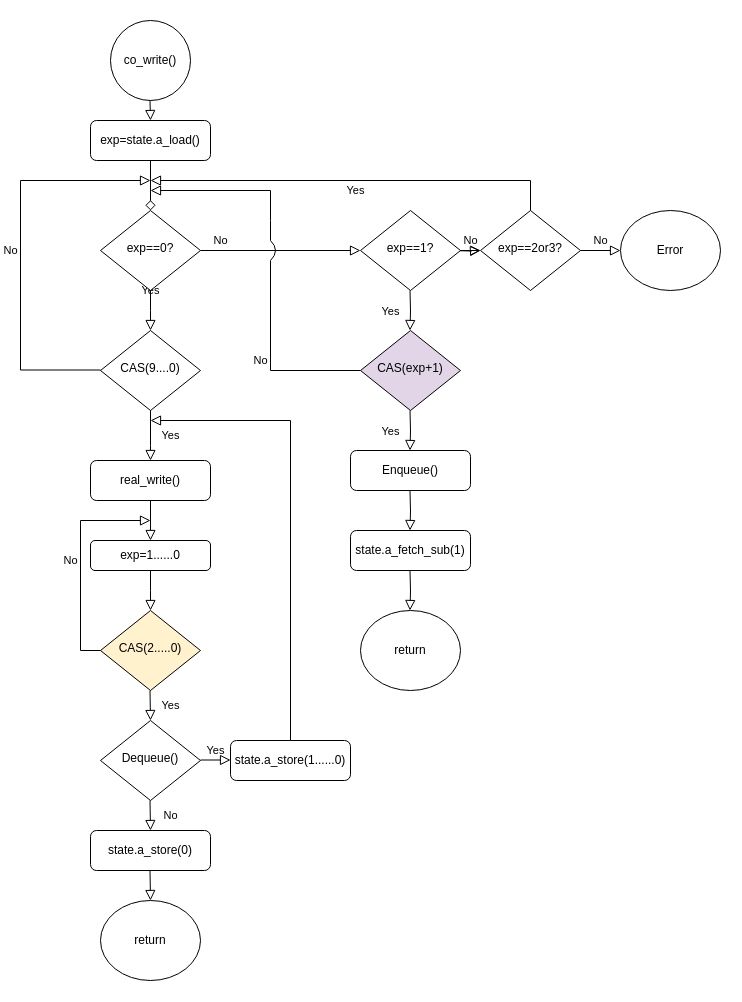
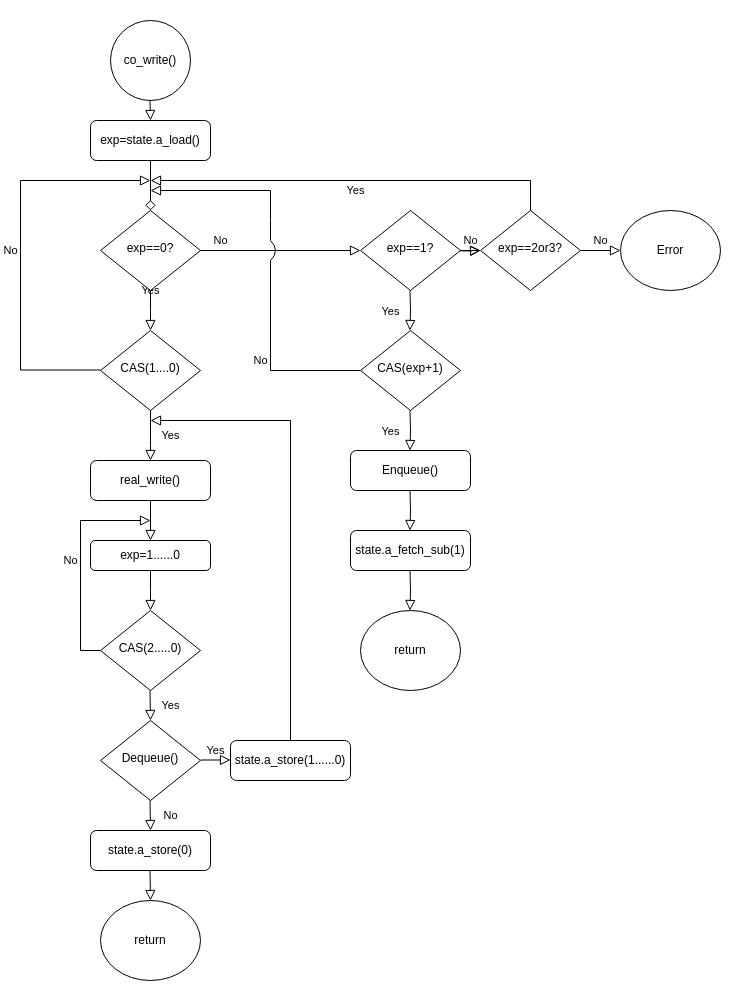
  <mxCell id="0" />
  <mxCell id="1" parent="0" />
  <mxCell id="2" value="" style="rounded=0;html=1;jettySize=auto;orthogonalLoop=1;fontSize=11;endArrow=diamond;endFill=0;endSize=8;strokeWidth=1;shadow=0;labelBackgroundColor=none;edgeStyle=orthogonalEdgeStyle;" parent="1" source="3" target="6" edge="1"><mxGeometry relative="1" as="geometry" /></mxCell>
  <mxCell id="3" value="exp=state.a_load()" style="rounded=1;whiteSpace=wrap;html=1;fontSize=12;glass=0;strokeWidth=1;shadow=0;" parent="1" vertex="1"><mxGeometry x="90" y="120" width="120" height="40" as="geometry" /></mxCell>
  <mxCell id="4" value="Yes" style="rounded=0;html=1;jettySize=auto;orthogonalLoop=1;fontSize=11;endArrow=block;endFill=0;endSize=8;strokeWidth=1;shadow=0;labelBackgroundColor=none;edgeStyle=orthogonalEdgeStyle;" parent="1" source="6" edge="1"><mxGeometry y="20" relative="1" as="geometry"><mxPoint as="offset" /><mxPoint x="150" y="330" as="targetPoint" /></mxGeometry></mxCell>
  <mxCell id="5" value="No" style="edgeStyle=orthogonalEdgeStyle;rounded=0;html=1;jettySize=auto;orthogonalLoop=1;fontSize=11;endArrow=block;endFill=0;endSize=8;strokeWidth=1;shadow=0;labelBackgroundColor=none;entryX=0;entryY=0.5;entryDx=0;entryDy=0;" parent="1" source="6" target="8" edge="1"><mxGeometry x="-0.75" y="10" relative="1" as="geometry"><mxPoint as="offset" /><mxPoint x="250" y="250" as="targetPoint" /></mxGeometry></mxCell>
  <mxCell id="6" value="exp==0?" style="rhombus;whiteSpace=wrap;html=1;shadow=0;fontFamily=Helvetica;fontSize=12;align=center;strokeWidth=1;spacing=6;spacingTop=-4;" parent="1" vertex="1"><mxGeometry x="100" y="210" width="100" height="80" as="geometry" /></mxCell>
  <mxCell id="7" value="" style="edgeStyle=orthogonalEdgeStyle;rounded=0;orthogonalLoop=1;jettySize=auto;html=1;shadow=0;labelBackgroundColor=none;endArrow=block;endFill=0;endSize=8;strokeWidth=1;" parent="1" target="10" edge="1"><mxGeometry relative="1" as="geometry"><mxPoint x="450" y="250" as="sourcePoint" /></mxGeometry></mxCell>
  <mxCell id="8" value="exp==1?" style="rhombus;whiteSpace=wrap;html=1;shadow=0;fontFamily=Helvetica;fontSize=12;align=center;strokeWidth=1;spacing=6;spacingTop=-4;" parent="1" vertex="1"><mxGeometry x="360" y="210" width="100" height="80" as="geometry" /></mxCell>
  <mxCell id="9" value="No" style="edgeStyle=orthogonalEdgeStyle;rounded=0;html=1;jettySize=auto;orthogonalLoop=1;fontSize=11;endArrow=open;endFill=0;endSize=8;strokeWidth=1;shadow=0;labelBackgroundColor=none;entryX=0;entryY=0.5;entryDx=0;entryDy=0;exitX=1;exitY=0.5;exitDx=0;exitDy=0;" parent="1" source="8" target="10" edge="1"><mxGeometry y="10" relative="1" as="geometry"><mxPoint as="offset" /><mxPoint x="435" y="250" as="sourcePoint" /><mxPoint x="440" y="249.5" as="targetPoint" /></mxGeometry></mxCell>
  <mxCell id="10" value="exp==2or3?" style="rhombus;whiteSpace=wrap;html=1;shadow=0;fontFamily=Helvetica;fontSize=12;align=center;strokeWidth=1;spacing=6;spacingTop=-4;" parent="1" vertex="1"><mxGeometry x="480" y="210" width="100" height="80" as="geometry" /></mxCell>
  <mxCell id="11" value="No" style="edgeStyle=orthogonalEdgeStyle;rounded=0;html=1;jettySize=auto;orthogonalLoop=1;fontSize=11;endArrow=block;endFill=0;endSize=8;strokeWidth=1;shadow=0;labelBackgroundColor=none;" parent="1" edge="1"><mxGeometry y="10" relative="1" as="geometry"><mxPoint as="offset" /><mxPoint x="580" y="250" as="sourcePoint" /><mxPoint x="620" y="250" as="targetPoint" /><Array as="points"><mxPoint x="580" y="250" /><mxPoint x="580" y="250" /></Array></mxGeometry></mxCell>
  <mxCell id="12" value="Error" style="ellipse;whiteSpace=wrap;html=1;" parent="1" vertex="1"><mxGeometry x="620" y="210" width="100" height="80" as="geometry" /></mxCell>
  <mxCell id="13" value="Yes" style="edgeStyle=orthogonalEdgeStyle;rounded=0;html=1;jettySize=auto;orthogonalLoop=1;fontSize=11;endArrow=block;endFill=0;endSize=8;strokeWidth=1;shadow=0;labelBackgroundColor=none;exitX=0.5;exitY=0;exitDx=0;exitDy=0;" parent="1" source="10" edge="1"><mxGeometry y="10" relative="1" as="geometry"><mxPoint as="offset" /><mxPoint x="449.5" y="210" as="sourcePoint" /><mxPoint x="150" y="180" as="targetPoint" /><Array as="points"><mxPoint x="530" y="180" /></Array></mxGeometry></mxCell>
- <mxCell id="14" value="CAS(9....0)" style="rhombus;whiteSpace=wrap;html=1;shadow=0;fontFamily=Helvetica;fontSize=12;align=center;strokeWidth=1;spacing=6;spacingTop=-4;" parent="1" vertex="1"><mxGeometry x="100" y="330" width="100" height="80" as="geometry" /></mxCell>
+ <mxCell id="14" value="CAS(1....0)" style="rhombus;whiteSpace=wrap;html=1;shadow=0;fontFamily=Helvetica;fontSize=12;align=center;strokeWidth=1;spacing=6;spacingTop=-4;" parent="1" vertex="1"><mxGeometry x="100" y="330" width="100" height="80" as="geometry" /></mxCell>
  <mxCell id="15" value="No" style="edgeStyle=orthogonalEdgeStyle;rounded=0;html=1;jettySize=auto;orthogonalLoop=1;fontSize=11;endArrow=block;endFill=0;endSize=8;strokeWidth=1;shadow=0;labelBackgroundColor=none;" parent="1" edge="1"><mxGeometry y="10" relative="1" as="geometry"><mxPoint as="offset" /><mxPoint x="100" y="369.5" as="sourcePoint" /><mxPoint x="150" y="180" as="targetPoint" /><Array as="points"><mxPoint x="20" y="370" /><mxPoint x="20" y="180" /></Array></mxGeometry></mxCell>
  <mxCell id="16" value="Yes" style="rounded=0;html=1;jettySize=auto;orthogonalLoop=1;fontSize=11;endArrow=block;endFill=0;endSize=8;strokeWidth=1;shadow=0;labelBackgroundColor=none;edgeStyle=orthogonalEdgeStyle;exitX=0.5;exitY=1;exitDx=0;exitDy=0;" parent="1" source="14" edge="1"><mxGeometry x="-0.0" y="20" relative="1" as="geometry"><mxPoint as="offset" /><mxPoint x="149.5" y="440" as="sourcePoint" /><mxPoint x="150" y="460" as="targetPoint" /><Array as="points"><mxPoint x="150" y="445" /></Array></mxGeometry></mxCell>
  <mxCell id="17" value="" style="edgeStyle=orthogonalEdgeStyle;rounded=0;orthogonalLoop=1;jettySize=auto;html=1;shadow=0;labelBackgroundColor=none;endArrow=block;endFill=0;endSize=8;strokeWidth=1;" parent="1" source="18" target="20" edge="1"><mxGeometry relative="1" as="geometry" /></mxCell>
  <mxCell id="18" value="real_write()" style="rounded=1;whiteSpace=wrap;html=1;fontSize=12;glass=0;strokeWidth=1;shadow=0;" parent="1" vertex="1"><mxGeometry x="90" y="460" width="120" height="40" as="geometry" /></mxCell>
  <mxCell id="19" value="" style="edgeStyle=orthogonalEdgeStyle;rounded=0;orthogonalLoop=1;jettySize=auto;html=1;shadow=0;labelBackgroundColor=none;endArrow=block;endFill=0;endSize=8;strokeWidth=1;" parent="1" source="20" edge="1"><mxGeometry relative="1" as="geometry"><mxPoint x="150" y="610" as="targetPoint" /></mxGeometry></mxCell>
  <mxCell id="20" value="exp=1......0" style="rounded=1;whiteSpace=wrap;html=1;fontSize=12;glass=0;strokeWidth=1;shadow=0;" parent="1" vertex="1"><mxGeometry x="90" y="540" width="120" height="30" as="geometry" /></mxCell>
- <mxCell id="21" value="CAS(2.....0)" style="rhombus;whiteSpace=wrap;html=1;shadow=0;fontFamily=Helvetica;fontSize=12;align=center;strokeWidth=1;spacing=6;spacingTop=-4;fillColor=#fff2cc;" parent="1" vertex="1"><mxGeometry x="100" y="610" width="100" height="80" as="geometry" /></mxCell>
+ <mxCell id="21" value="CAS(2.....0)" style="rhombus;whiteSpace=wrap;html=1;shadow=0;fontFamily=Helvetica;fontSize=12;align=center;strokeWidth=1;spacing=6;spacingTop=-4;" parent="1" vertex="1"><mxGeometry x="100" y="610" width="100" height="80" as="geometry" /></mxCell>
  <mxCell id="22" value="No" style="edgeStyle=orthogonalEdgeStyle;rounded=0;html=1;jettySize=auto;orthogonalLoop=1;fontSize=11;endArrow=block;endFill=0;endSize=8;strokeWidth=1;shadow=0;labelBackgroundColor=none;exitX=0;exitY=0.5;exitDx=0;exitDy=0;" parent="1" source="21" edge="1"><mxGeometry y="10" relative="1" as="geometry"><mxPoint as="offset" /><mxPoint x="100" y="659.5" as="sourcePoint" /><mxPoint x="150" y="520" as="targetPoint" /><Array as="points"><mxPoint x="80" y="650" /><mxPoint x="80" y="520" /></Array></mxGeometry></mxCell>
  <mxCell id="23" value="Yes" style="rounded=0;html=1;jettySize=auto;orthogonalLoop=1;fontSize=11;endArrow=block;endFill=0;endSize=8;strokeWidth=1;shadow=0;labelBackgroundColor=none;edgeStyle=orthogonalEdgeStyle;exitX=0.5;exitY=1;exitDx=0;exitDy=0;entryX=0.5;entryY=0;entryDx=0;entryDy=0;" parent="1" target="24" edge="1"><mxGeometry x="-0.0" y="20" relative="1" as="geometry"><mxPoint as="offset" /><mxPoint x="149.5" y="690" as="sourcePoint" /><mxPoint x="150" y="725" as="targetPoint" /><Array as="points" /></mxGeometry></mxCell>
  <mxCell id="24" value="Dequeue()" style="rhombus;whiteSpace=wrap;html=1;shadow=0;fontFamily=Helvetica;fontSize=12;align=center;strokeWidth=1;spacing=6;spacingTop=-4;" parent="1" vertex="1"><mxGeometry x="100" y="720" width="100" height="80" as="geometry" /></mxCell>
  <mxCell id="25" value="No" style="rounded=0;html=1;jettySize=auto;orthogonalLoop=1;fontSize=11;endArrow=block;endFill=0;endSize=8;strokeWidth=1;shadow=0;labelBackgroundColor=none;edgeStyle=orthogonalEdgeStyle;exitX=0.5;exitY=1;exitDx=0;exitDy=0;entryX=0.5;entryY=0;entryDx=0;entryDy=0;" parent="1" target="29" edge="1"><mxGeometry x="-0.0" y="20" relative="1" as="geometry"><mxPoint as="offset" /><mxPoint x="149.5" y="800" as="sourcePoint" /><mxPoint x="150" y="835" as="targetPoint" /><Array as="points" /></mxGeometry></mxCell>
  <mxCell id="26" value="Yes" style="edgeStyle=orthogonalEdgeStyle;rounded=0;html=1;jettySize=auto;orthogonalLoop=1;fontSize=11;endArrow=block;endFill=0;endSize=8;strokeWidth=1;shadow=0;labelBackgroundColor=none;" parent="1" edge="1"><mxGeometry y="10" relative="1" as="geometry"><mxPoint as="offset" /><mxPoint x="200" y="759" as="sourcePoint" /><mxPoint x="230" y="759.5" as="targetPoint" /><Array as="points"><mxPoint x="230" y="759.5" /><mxPoint x="230" y="759.5" /></Array></mxGeometry></mxCell>
  <mxCell id="27" value="state.a_store(1......0)" style="rounded=1;whiteSpace=wrap;html=1;fontSize=12;glass=0;strokeWidth=1;shadow=0;" parent="1" vertex="1"><mxGeometry x="230" y="740" width="120" height="40" as="geometry" /></mxCell>
  <mxCell id="28" value="" style="rounded=0;html=1;jettySize=auto;orthogonalLoop=1;fontSize=11;endArrow=block;endFill=0;endSize=8;strokeWidth=1;shadow=0;labelBackgroundColor=none;edgeStyle=orthogonalEdgeStyle;exitX=0.5;exitY=0;exitDx=0;exitDy=0;" parent="1" source="27" edge="1"><mxGeometry x="-0.0" y="20" relative="1" as="geometry"><mxPoint as="offset" /><mxPoint x="309.5" y="760" as="sourcePoint" /><mxPoint x="150" y="420" as="targetPoint" /><Array as="points"><mxPoint x="290" y="420" /></Array></mxGeometry></mxCell>
  <mxCell id="29" value="state.a_store(0)" style="rounded=1;whiteSpace=wrap;html=1;fontSize=12;glass=0;strokeWidth=1;shadow=0;" parent="1" vertex="1"><mxGeometry x="90" y="830" width="120" height="40" as="geometry" /></mxCell>
  <mxCell id="30" value="Yes" style="rounded=0;html=1;jettySize=auto;orthogonalLoop=1;fontSize=11;endArrow=block;endFill=0;endSize=8;strokeWidth=1;shadow=0;labelBackgroundColor=none;edgeStyle=orthogonalEdgeStyle;" parent="1" edge="1"><mxGeometry y="20" relative="1" as="geometry"><mxPoint as="offset" /><mxPoint x="409.5" y="290" as="sourcePoint" /><mxPoint x="409.5" y="330" as="targetPoint" /></mxGeometry></mxCell>
- <mxCell id="31" value="CAS(exp+1)" style="rhombus;whiteSpace=wrap;html=1;shadow=0;fontFamily=Helvetica;fontSize=12;align=center;strokeWidth=1;spacing=6;spacingTop=-4;fillColor=#e1d5e7;" parent="1" vertex="1"><mxGeometry x="360" y="330" width="100" height="80" as="geometry" /></mxCell>
+ <mxCell id="31" value="CAS(exp+1)" style="rhombus;whiteSpace=wrap;html=1;shadow=0;fontFamily=Helvetica;fontSize=12;align=center;strokeWidth=1;spacing=6;spacingTop=-4;" parent="1" vertex="1"><mxGeometry x="360" y="330" width="100" height="80" as="geometry" /></mxCell>
  <mxCell id="32" value="No" style="edgeStyle=orthogonalEdgeStyle;rounded=0;html=1;jettySize=auto;orthogonalLoop=1;fontSize=11;endArrow=none;endFill=0;endSize=8;strokeWidth=1;shadow=0;labelBackgroundColor=none;exitX=0;exitY=0.5;exitDx=0;exitDy=0;" parent="1" source="31" edge="1"><mxGeometry y="10" relative="1" as="geometry"><mxPoint as="offset" /><mxPoint x="330" y="369.5" as="sourcePoint" /><mxPoint x="270" y="260" as="targetPoint" /><Array as="points"><mxPoint x="270" y="370" /><mxPoint x="270" y="260" /></Array></mxGeometry></mxCell>
  <mxCell id="33" value="" style="curved=1;endArrow=none;html=1;shadow=0;labelBackgroundColor=none;strokeWidth=1;endFill=0;" parent="1" edge="1"><mxGeometry width="50" height="50" relative="1" as="geometry"><mxPoint x="270" y="260" as="sourcePoint" /><mxPoint x="270" y="240" as="targetPoint" /><Array as="points"><mxPoint x="280" y="250" /><mxPoint x="270" y="240" /></Array></mxGeometry></mxCell>
  <mxCell id="34" value="" style="edgeStyle=orthogonalEdgeStyle;rounded=0;orthogonalLoop=1;jettySize=auto;html=1;shadow=0;labelBackgroundColor=none;endArrow=block;endFill=0;endSize=8;strokeWidth=1;" parent="1" edge="1"><mxGeometry relative="1" as="geometry"><mxPoint x="270" y="240" as="sourcePoint" /><mxPoint x="150" y="190" as="targetPoint" /><Array as="points"><mxPoint x="270" y="220" /><mxPoint x="270" y="220" /></Array></mxGeometry></mxCell>
  <mxCell id="35" value="return" style="ellipse;whiteSpace=wrap;html=1;" parent="1" vertex="1"><mxGeometry x="360" y="610" width="100" height="80" as="geometry" /></mxCell>
  <mxCell id="36" value="" style="rounded=0;html=1;jettySize=auto;orthogonalLoop=1;fontSize=11;endArrow=block;endFill=0;endSize=8;strokeWidth=1;shadow=0;labelBackgroundColor=none;edgeStyle=orthogonalEdgeStyle;exitX=0.5;exitY=1;exitDx=0;exitDy=0;entryX=0.5;entryY=0;entryDx=0;entryDy=0;" parent="1" target="44" edge="1"><mxGeometry x="-0.0" y="20" relative="1" as="geometry"><mxPoint as="offset" /><mxPoint x="149.5" y="870" as="sourcePoint" /><mxPoint x="150" y="905" as="targetPoint" /><Array as="points" /></mxGeometry></mxCell>
  <mxCell id="37" value="Yes" style="rounded=0;html=1;jettySize=auto;orthogonalLoop=1;fontSize=11;endArrow=block;endFill=0;endSize=8;strokeWidth=1;shadow=0;labelBackgroundColor=none;edgeStyle=orthogonalEdgeStyle;" parent="1" edge="1"><mxGeometry y="20" relative="1" as="geometry"><mxPoint as="offset" /><mxPoint x="409.5" y="410" as="sourcePoint" /><mxPoint x="409.5" y="450" as="targetPoint" /></mxGeometry></mxCell>
  <mxCell id="38" value="Enqueue()" style="rounded=1;whiteSpace=wrap;html=1;fontSize=12;glass=0;strokeWidth=1;shadow=0;" parent="1" vertex="1"><mxGeometry x="350" y="450" width="120" height="40" as="geometry" /></mxCell>
  <mxCell id="39" value="co_write()" style="ellipse;whiteSpace=wrap;html=1;aspect=fixed;" parent="1" vertex="1"><mxGeometry x="110" y="20" width="80" height="80" as="geometry" /></mxCell>
  <mxCell id="40" value="" style="rounded=0;html=1;jettySize=auto;orthogonalLoop=1;fontSize=11;endArrow=block;endFill=0;endSize=8;strokeWidth=1;shadow=0;labelBackgroundColor=none;edgeStyle=orthogonalEdgeStyle;" parent="1" edge="1"><mxGeometry relative="1" as="geometry"><mxPoint x="149.5" y="100" as="sourcePoint" /><mxPoint x="150" y="120" as="targetPoint" /></mxGeometry></mxCell>
  <mxCell id="41" value="" style="rounded=0;html=1;jettySize=auto;orthogonalLoop=1;fontSize=11;endArrow=block;endFill=0;endSize=8;strokeWidth=1;shadow=0;labelBackgroundColor=none;edgeStyle=orthogonalEdgeStyle;" parent="1" edge="1"><mxGeometry y="20" relative="1" as="geometry"><mxPoint as="offset" /><mxPoint x="409.5" y="490" as="sourcePoint" /><mxPoint x="409.5" y="530" as="targetPoint" /></mxGeometry></mxCell>
  <mxCell id="42" value="state.a_fetch_sub(1)" style="rounded=1;whiteSpace=wrap;html=1;fontSize=12;glass=0;strokeWidth=1;shadow=0;" parent="1" vertex="1"><mxGeometry x="350" y="530" width="120" height="40" as="geometry" /></mxCell>
  <mxCell id="43" value="" style="rounded=0;html=1;jettySize=auto;orthogonalLoop=1;fontSize=11;endArrow=block;endFill=0;endSize=8;strokeWidth=1;shadow=0;labelBackgroundColor=none;edgeStyle=orthogonalEdgeStyle;" parent="1" edge="1"><mxGeometry y="20" relative="1" as="geometry"><mxPoint as="offset" /><mxPoint x="409.5" y="570" as="sourcePoint" /><mxPoint x="409.5" y="610" as="targetPoint" /></mxGeometry></mxCell>
  <mxCell id="44" value="return" style="ellipse;whiteSpace=wrap;html=1;" parent="1" vertex="1"><mxGeometry x="100" y="900" width="100" height="80" as="geometry" /></mxCell>
